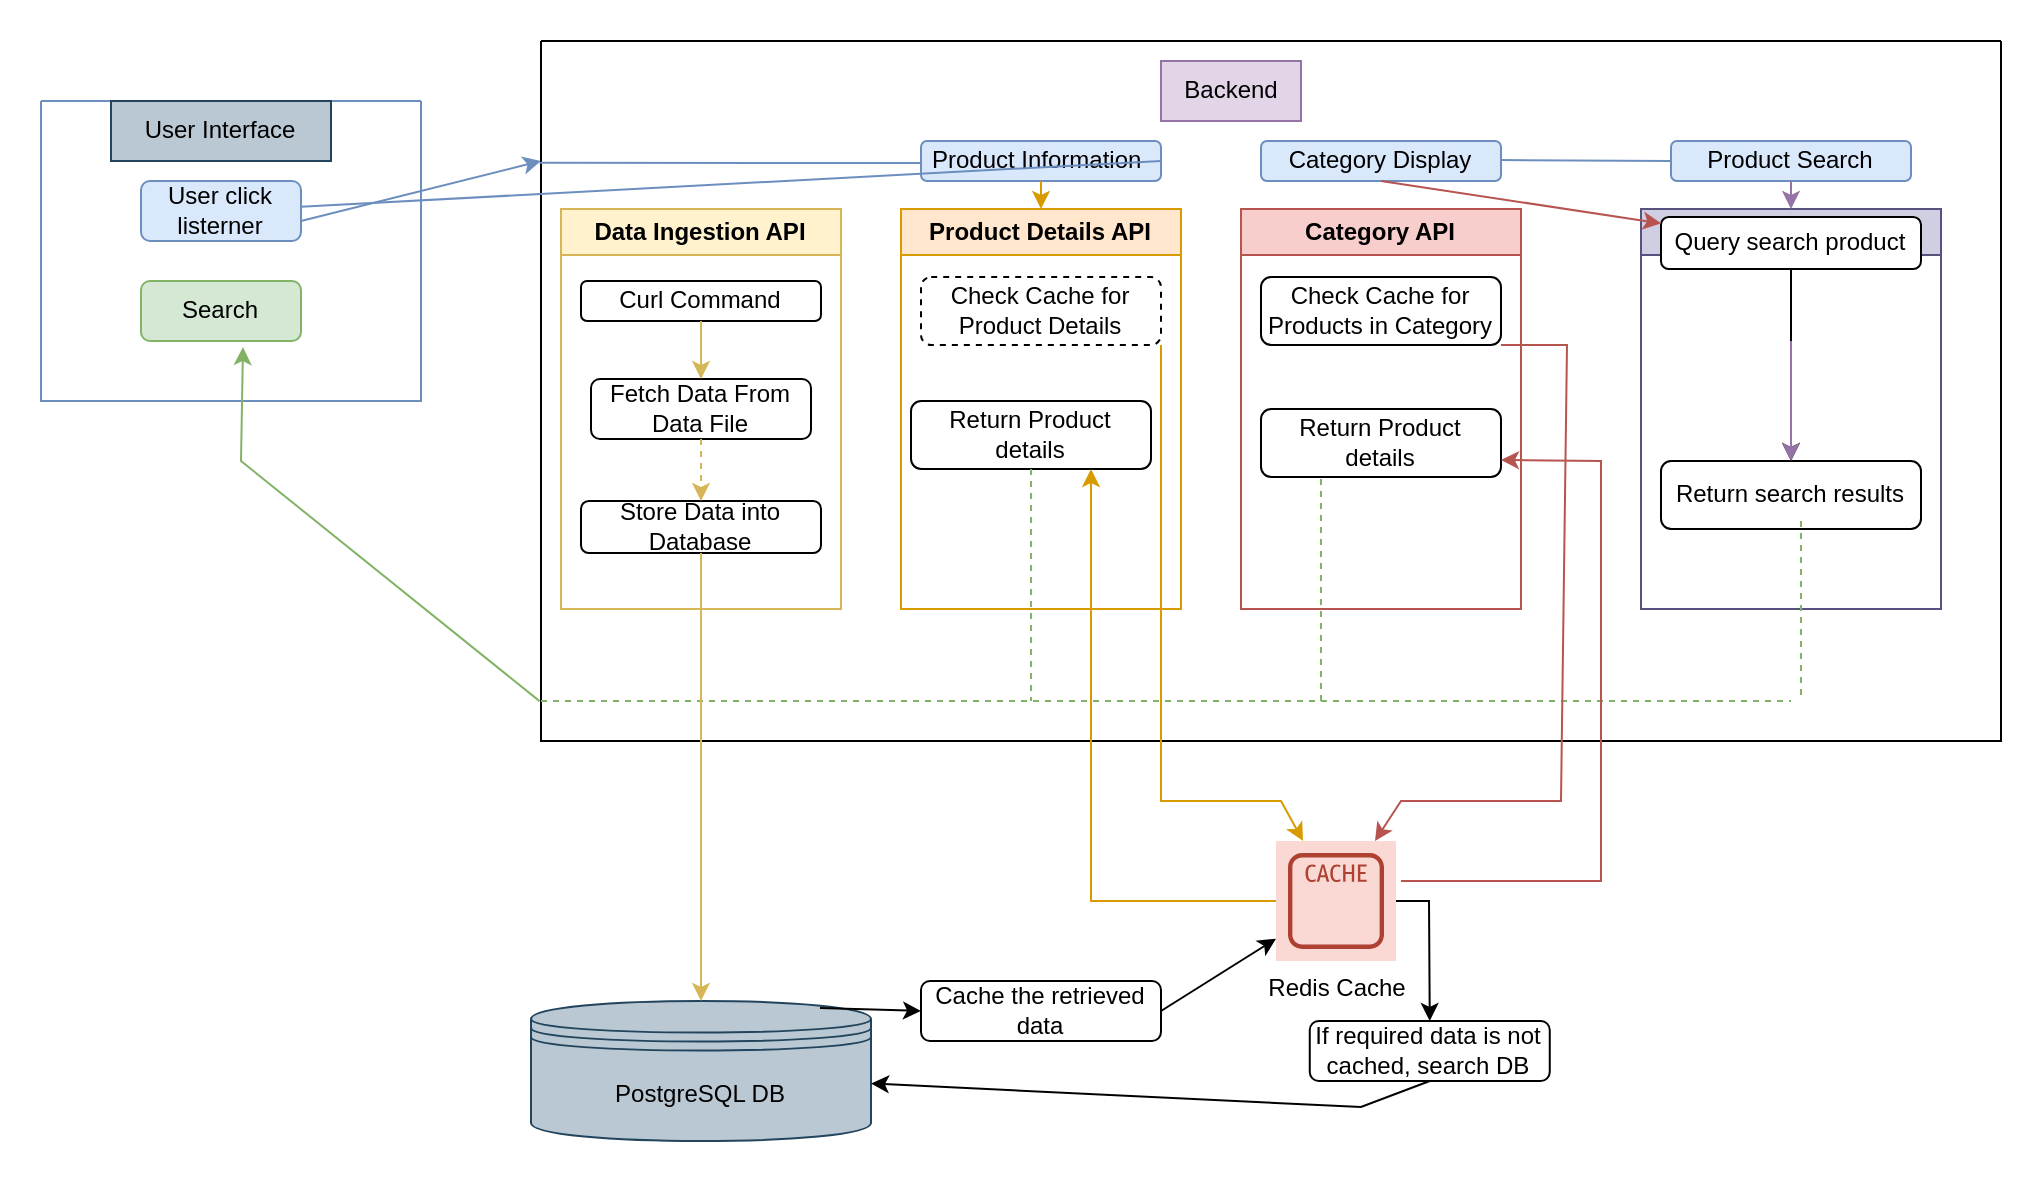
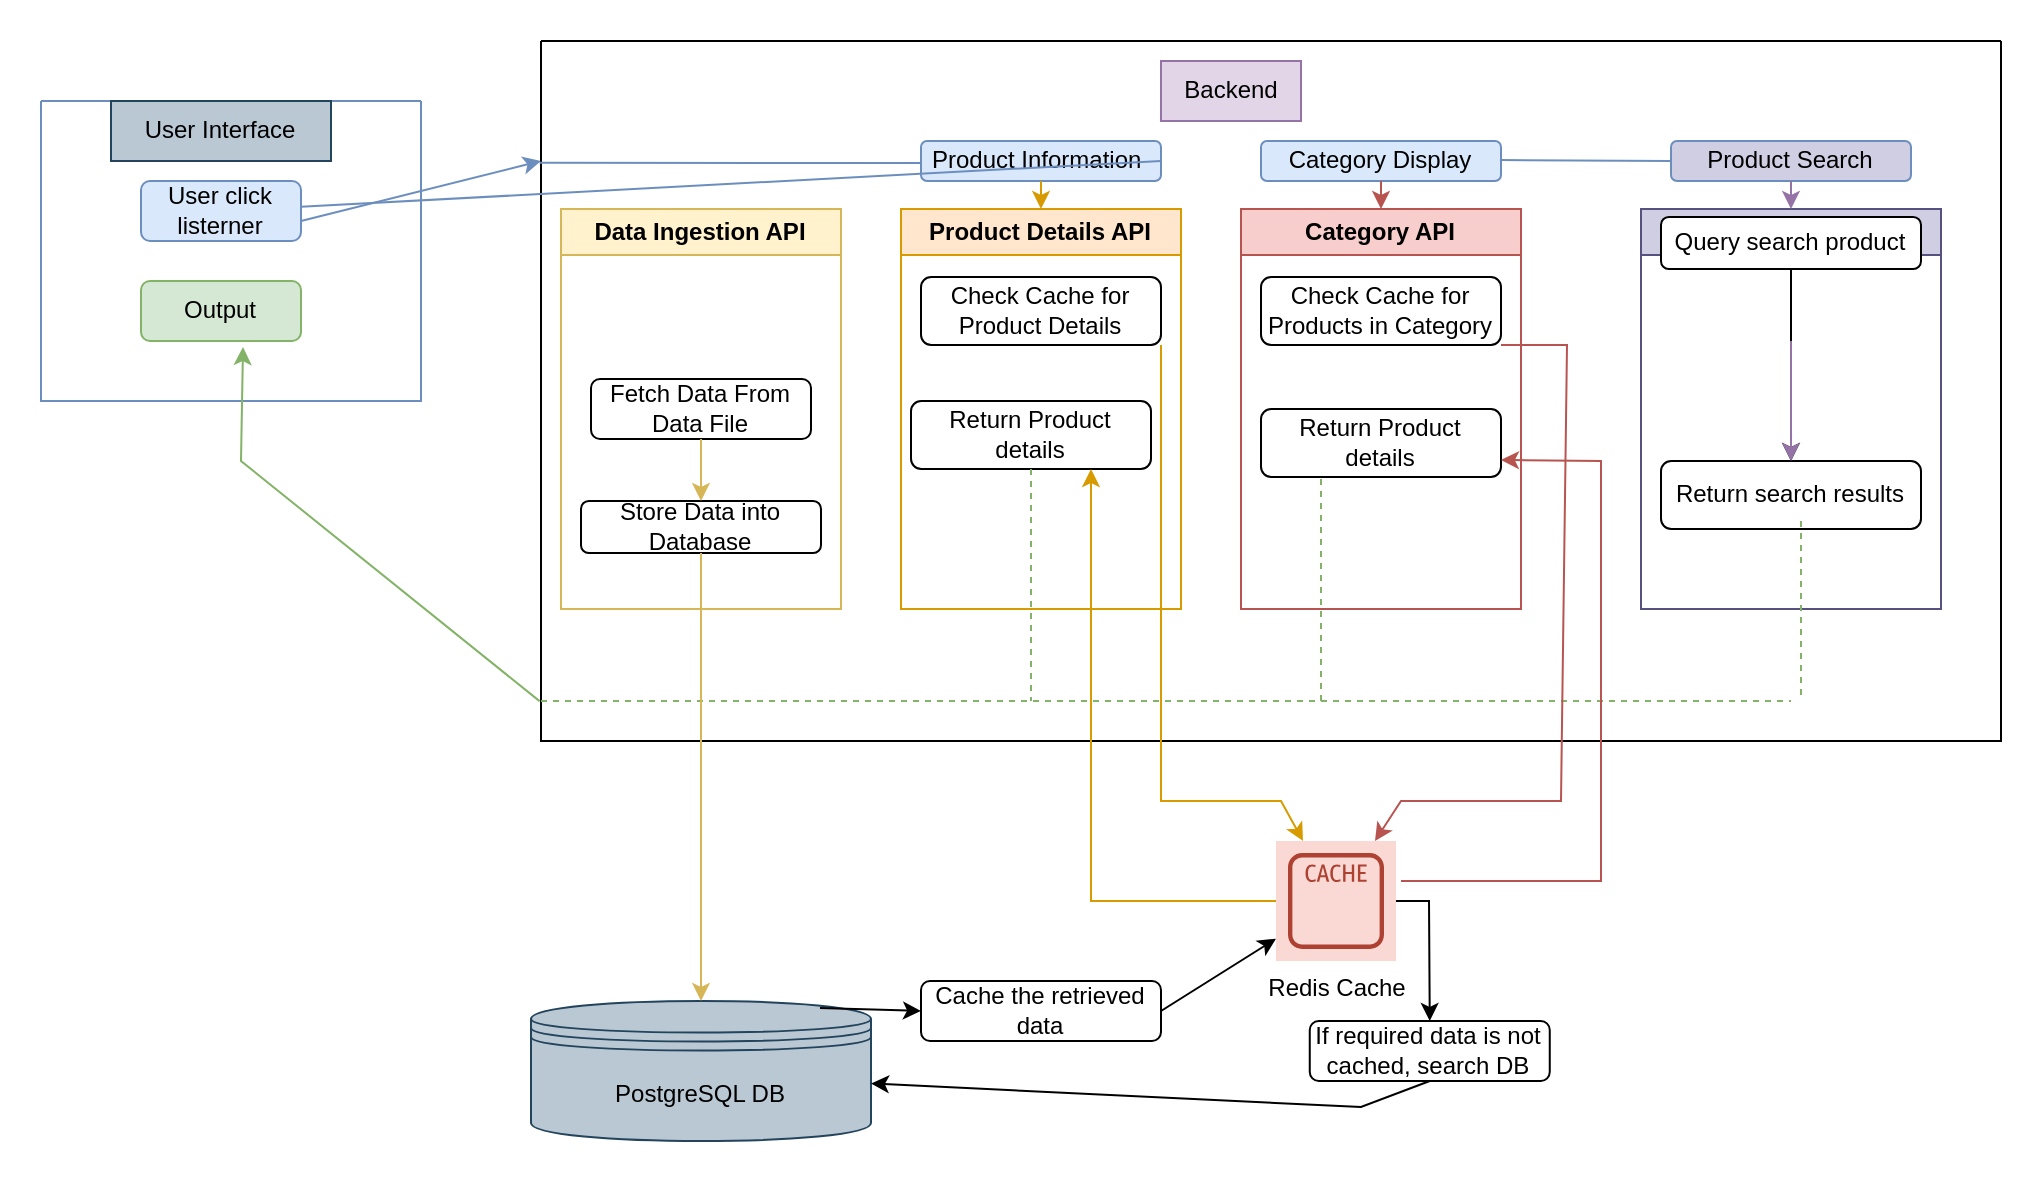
  <mxCell id="0" />
  <mxCell id="1" parent="0" />
  <mxCell id="2" value="" style="swimlane;startSize=0;fillColor=#dae8fc;strokeColor=#6c8ebf;" parent="1" vertex="1"><mxGeometry x="20" y="50" width="190" height="150" as="geometry" /></mxCell>
  <mxCell id="3" value="User Interface" style="text;html=1;fillColor=#bac8d3;align=center;verticalAlign=middle;whiteSpace=wrap;rounded=0;strokeColor=#23445d;" parent="2" vertex="1"><mxGeometry x="35" width="110" height="30" as="geometry" /></mxCell>
  <mxCell id="4" value="User click listerner" style="rounded=1;whiteSpace=wrap;html=1;fillColor=#dae8fc;strokeColor=#6c8ebf;" parent="2" vertex="1"><mxGeometry x="50" y="40" width="80" height="30" as="geometry" /></mxCell>
- <mxCell id="5" value="Search" style="rounded=1;whiteSpace=wrap;html=1;fillColor=#d5e8d4;strokeColor=#82b366;" parent="2" vertex="1"><mxGeometry x="50" y="90" width="80" height="30" as="geometry" /></mxCell>
+ <mxCell id="5" value="Output" style="rounded=1;whiteSpace=wrap;html=1;fillColor=#d5e8d4;strokeColor=#82b366;" parent="2" vertex="1"><mxGeometry x="50" y="90" width="80" height="30" as="geometry" /></mxCell>
  <mxCell id="6" value="" style="endArrow=classic;html=1;rounded=0;fillColor=#dae8fc;strokeColor=#6c8ebf;" parent="2" target="7" edge="1"><mxGeometry width="50" height="50" relative="1" as="geometry"><mxPoint x="130" y="60" as="sourcePoint" /><mxPoint x="180" y="10" as="targetPoint" /><Array as="points"><mxPoint x="250" y="30" /></Array></mxGeometry></mxCell>
  <mxCell id="7" value="" style="swimlane;startSize=0;" parent="1" vertex="1"><mxGeometry x="270" y="20" width="730" height="350" as="geometry" /></mxCell>
  <mxCell id="8" value="Data Ingestion API" style="swimlane;whiteSpace=wrap;html=1;fillColor=#fff2cc;strokeColor=#d6b656;" parent="7" vertex="1"><mxGeometry x="10" y="84" width="140" height="200" as="geometry" /></mxCell>
  <mxCell id="9" value="Fetch Data From Data File" style="rounded=1;whiteSpace=wrap;html=1;" parent="8" vertex="1"><mxGeometry x="15" y="85" width="110" height="30" as="geometry" /></mxCell>
  <mxCell id="10" value="Store Data into Database" style="rounded=1;whiteSpace=wrap;html=1;" parent="8" vertex="1"><mxGeometry x="10" y="146" width="120" height="26" as="geometry" /></mxCell>
- <mxCell id="11" value="Curl Command" style="rounded=1;whiteSpace=wrap;html=1;" parent="8" vertex="1"><mxGeometry x="10" y="36" width="120" height="20" as="geometry" /></mxCell>
- <mxCell id="12" value="" style="endArrow=classic;html=1;rounded=0;exitX=0.5;exitY=1;exitDx=0;exitDy=0;fillColor=#fff2cc;strokeColor=#d6b656;" parent="8" source="11" target="9" edge="1"><mxGeometry width="50" height="50" relative="1" as="geometry"><mxPoint x="140" y="306" as="sourcePoint" /><mxPoint x="190" y="256" as="targetPoint" /></mxGeometry></mxCell>
- <mxCell id="13" value="" style="endArrow=classic;html=1;rounded=0;exitX=0.5;exitY=1;exitDx=0;exitDy=0;fillColor=#fff2cc;strokeColor=#d6b656;dashed=1;" parent="8" source="9" target="10" edge="1"><mxGeometry width="50" height="50" relative="1" as="geometry"><mxPoint x="140" y="306" as="sourcePoint" /><mxPoint x="190" y="256" as="targetPoint" /></mxGeometry></mxCell>
+ <mxCell id="13" value="" style="endArrow=classic;html=1;rounded=0;exitX=0.5;exitY=1;exitDx=0;exitDy=0;fillColor=#fff2cc;strokeColor=#d6b656;" parent="8" source="9" target="10" edge="1"><mxGeometry width="50" height="50" relative="1" as="geometry"><mxPoint x="140" y="306" as="sourcePoint" /><mxPoint x="190" y="256" as="targetPoint" /></mxGeometry></mxCell>
  <mxCell id="14" value="Product Details API" style="swimlane;whiteSpace=wrap;html=1;fillColor=#ffe6cc;strokeColor=#d79b00;" parent="7" vertex="1"><mxGeometry x="180" y="84" width="140" height="200" as="geometry" /></mxCell>
- <mxCell id="15" value="Check Cache for Product Details" style="rounded=1;whiteSpace=wrap;html=1;dashed=1;" parent="14" vertex="1"><mxGeometry x="10" y="34" width="120" height="34" as="geometry" /></mxCell>
+ <mxCell id="15" value="Check Cache for Product Details" style="rounded=1;whiteSpace=wrap;html=1;" parent="14" vertex="1"><mxGeometry x="10" y="34" width="120" height="34" as="geometry" /></mxCell>
  <mxCell id="16" value="Return Product details" style="rounded=1;whiteSpace=wrap;html=1;" parent="14" vertex="1"><mxGeometry x="5" y="96" width="120" height="34" as="geometry" /></mxCell>
  <mxCell id="17" value="Category API" style="swimlane;whiteSpace=wrap;html=1;fillColor=#f8cecc;strokeColor=#b85450;" parent="7" vertex="1"><mxGeometry x="350" y="84" width="140" height="200" as="geometry" /></mxCell>
  <mxCell id="18" value="Check Cache for Products in Category" style="rounded=1;whiteSpace=wrap;html=1;" parent="17" vertex="1"><mxGeometry x="10" y="34" width="120" height="34" as="geometry" /></mxCell>
  <mxCell id="19" value="Return Product details" style="rounded=1;whiteSpace=wrap;html=1;" parent="17" vertex="1"><mxGeometry x="10" y="100" width="120" height="34" as="geometry" /></mxCell>
  <mxCell id="20" value="Backend" style="text;html=1;align=center;verticalAlign=middle;resizable=0;points=[];autosize=1;strokeColor=#9673a6;fillColor=#e1d5e7;fontSize=12;" parent="7" vertex="1"><mxGeometry x="310" y="10" width="70" height="30" as="geometry" /></mxCell>
  <mxCell id="21" value="UNBXD Search API" style="swimlane;whiteSpace=wrap;html=1;strokeWidth=1;fontSize=12;fillColor=#d0cee2;strokeColor=#56517e;" parent="7" vertex="1"><mxGeometry x="550" y="84" width="150" height="200" as="geometry" /></mxCell>
  <mxCell id="22" value="" style="edgeStyle=orthogonalEdgeStyle;rounded=0;orthogonalLoop=1;jettySize=auto;html=1;" parent="21" source="23" target="25" edge="1"><mxGeometry relative="1" as="geometry" /></mxCell>
  <mxCell id="23" value="Query search product" style="rounded=1;whiteSpace=wrap;html=1;strokeWidth=1;fontSize=12;" parent="21" vertex="1"><mxGeometry x="10" y="4" width="130" height="26" as="geometry" /></mxCell>
  <mxCell id="24" style="edgeStyle=orthogonalEdgeStyle;rounded=0;orthogonalLoop=1;jettySize=auto;html=1;exitX=0.5;exitY=1;exitDx=0;exitDy=0;fontSize=12;" parent="21" source="23" target="23" edge="1"><mxGeometry relative="1" as="geometry" /></mxCell>
  <mxCell id="25" value="Return search results" style="rounded=1;whiteSpace=wrap;html=1;strokeWidth=1;fontSize=12;" parent="21" vertex="1"><mxGeometry x="10" y="126" width="130" height="34" as="geometry" /></mxCell>
  <mxCell id="26" value="" style="endArrow=classic;html=1;rounded=0;fontSize=12;fillColor=#e1d5e7;strokeColor=#9673a6;" parent="21" edge="1"><mxGeometry width="50" height="50" relative="1" as="geometry"><mxPoint x="75" y="66" as="sourcePoint" /><mxPoint x="75" y="126" as="targetPoint" /></mxGeometry></mxCell>
  <mxCell id="27" value="Product Information&amp;nbsp;" style="rounded=1;whiteSpace=wrap;html=1;fillColor=#dae8fc;strokeColor=#6c8ebf;" parent="7" vertex="1"><mxGeometry x="190" y="50" width="120" height="20" as="geometry" /></mxCell>
  <mxCell id="28" value="Category Display" style="rounded=1;whiteSpace=wrap;html=1;fillColor=#dae8fc;strokeColor=#6c8ebf;" parent="7" vertex="1"><mxGeometry x="360" y="50" width="120" height="20" as="geometry" /></mxCell>
- <mxCell id="29" value="Product Search" style="rounded=1;whiteSpace=wrap;html=1;fillColor=#dae8fc;strokeColor=#6c8ebf;" parent="7" vertex="1"><mxGeometry x="565" y="50" width="120" height="20" as="geometry" /></mxCell>
+ <mxCell id="29" value="Product Search" style="rounded=1;whiteSpace=wrap;html=1;fillColor=#d0cee2;strokeColor=#6c8ebf;" parent="7" vertex="1"><mxGeometry x="565" y="50" width="120" height="20" as="geometry" /></mxCell>
  <mxCell id="30" value="" style="endArrow=none;html=1;rounded=0;exitX=-0.001;exitY=0.174;exitDx=0;exitDy=0;exitPerimeter=0;fillColor=#dae8fc;strokeColor=#6c8ebf;" parent="7" source="7" edge="1"><mxGeometry width="50" height="50" relative="1" as="geometry"><mxPoint x="260" y="130" as="sourcePoint" /><mxPoint x="190" y="61" as="targetPoint" /></mxGeometry></mxCell>
  <mxCell id="31" value="" style="endArrow=none;html=1;rounded=0;exitX=1;exitY=0.5;exitDx=0;exitDy=0;fillColor=#dae8fc;strokeColor=#6c8ebf;" parent="7" source="27" target="4" edge="1"><mxGeometry width="50" height="50" relative="1" as="geometry"><mxPoint x="260" y="130" as="sourcePoint" /><mxPoint x="310" y="80" as="targetPoint" /></mxGeometry></mxCell>
  <mxCell id="32" value="" style="endArrow=none;html=1;rounded=0;entryX=0;entryY=0.5;entryDx=0;entryDy=0;exitX=1;exitY=0.5;exitDx=0;exitDy=0;fillColor=#dae8fc;strokeColor=#6c8ebf;" parent="7" target="29" edge="1"><mxGeometry width="50" height="50" relative="1" as="geometry"><mxPoint x="480" y="59.5" as="sourcePoint" /><mxPoint x="530" y="59.5" as="targetPoint" /></mxGeometry></mxCell>
  <mxCell id="33" value="" style="endArrow=classic;html=1;rounded=0;exitX=0.5;exitY=1;exitDx=0;exitDy=0;entryX=0.5;entryY=0;entryDx=0;entryDy=0;fillColor=#ffe6cc;strokeColor=#d79b00;" parent="7" source="27" target="14" edge="1"><mxGeometry width="50" height="50" relative="1" as="geometry"><mxPoint x="260" y="130" as="sourcePoint" /><mxPoint x="310" y="80" as="targetPoint" /></mxGeometry></mxCell>
- <mxCell id="34" value="" style="endArrow=classic;html=1;rounded=0;exitX=0.5;exitY=1;exitDx=0;exitDy=0;fillColor=#f8cecc;strokeColor=#b85450;" parent="7" source="28" target="23" edge="1"><mxGeometry width="50" height="50" relative="1" as="geometry"><mxPoint x="260" y="130" as="sourcePoint" /><mxPoint x="310" y="80" as="targetPoint" /></mxGeometry></mxCell>
+ <mxCell id="34" value="" style="endArrow=classic;html=1;rounded=0;exitX=0.5;exitY=1;exitDx=0;exitDy=0;entryX=0.5;entryY=0;entryDx=0;entryDy=0;fillColor=#f8cecc;strokeColor=#b85450;" parent="7" source="28" target="17" edge="1"><mxGeometry width="50" height="50" relative="1" as="geometry"><mxPoint x="260" y="130" as="sourcePoint" /><mxPoint x="310" y="80" as="targetPoint" /></mxGeometry></mxCell>
  <mxCell id="35" value="" style="endArrow=classic;html=1;rounded=0;exitX=0.5;exitY=1;exitDx=0;exitDy=0;entryX=0.5;entryY=0;entryDx=0;entryDy=0;fillColor=#e1d5e7;strokeColor=#9673a6;" parent="7" source="29" target="21" edge="1"><mxGeometry width="50" height="50" relative="1" as="geometry"><mxPoint x="260" y="130" as="sourcePoint" /><mxPoint x="310" y="80" as="targetPoint" /></mxGeometry></mxCell>
  <mxCell id="36" value="" style="endArrow=none;dashed=1;html=1;rounded=0;entryX=0.25;entryY=1;entryDx=0;entryDy=0;fillColor=#d5e8d4;strokeColor=#82b366;" parent="7" target="19" edge="1"><mxGeometry width="50" height="50" relative="1" as="geometry"><mxPoint y="330" as="sourcePoint" /><mxPoint x="310" y="80" as="targetPoint" /><Array as="points"><mxPoint x="390" y="330" /></Array></mxGeometry></mxCell>
  <mxCell id="37" value="" style="endArrow=none;dashed=1;html=1;rounded=0;fillColor=#d5e8d4;strokeColor=#82b366;" parent="7" edge="1"><mxGeometry width="50" height="50" relative="1" as="geometry"><mxPoint y="330" as="sourcePoint" /><mxPoint x="625" y="330" as="targetPoint" /><Array as="points"><mxPoint x="625" y="330" /></Array></mxGeometry></mxCell>
  <mxCell id="38" value="Redis Cache" style="sketch=0;outlineConnect=0;strokeColor=#ae4132;fillColor=#fad9d5;dashed=0;verticalLabelPosition=bottom;verticalAlign=top;align=center;html=1;fontSize=12;fontStyle=0;aspect=fixed;shape=mxgraph.aws4.resourceIcon;resIcon=mxgraph.aws4.cache_node;" parent="1" vertex="1"><mxGeometry x="637.5" y="420" width="60" height="60" as="geometry" /></mxCell>
  <mxCell id="39" value="PostgreSQL DB" style="shape=datastore;whiteSpace=wrap;html=1;fillColor=#bac8d3;strokeColor=#23445d;" parent="1" vertex="1"><mxGeometry x="265" y="500" width="170" height="70" as="geometry" /></mxCell>
  <mxCell id="40" value="" style="endArrow=classic;html=1;rounded=0;exitX=0.5;exitY=1;exitDx=0;exitDy=0;entryX=0.5;entryY=0;entryDx=0;entryDy=0;fillColor=#fff2cc;strokeColor=#d6b656;" parent="1" source="10" target="39" edge="1"><mxGeometry width="50" height="50" relative="1" as="geometry"><mxPoint x="420" y="410" as="sourcePoint" /><mxPoint x="470" y="360" as="targetPoint" /><Array as="points"><mxPoint x="350" y="370" /></Array></mxGeometry></mxCell>
  <mxCell id="41" value="If required data is not cached, search DB" style="rounded=1;whiteSpace=wrap;html=1;" parent="1" vertex="1"><mxGeometry x="654.38" y="510" width="120" height="30" as="geometry" /></mxCell>
  <mxCell id="42" value="" style="endArrow=classic;html=1;rounded=0;exitX=1;exitY=1;exitDx=0;exitDy=0;fillColor=#ffe6cc;strokeColor=#d79b00;" parent="1" source="15" target="38" edge="1"><mxGeometry width="50" height="50" relative="1" as="geometry"><mxPoint x="420" y="400" as="sourcePoint" /><mxPoint x="670" y="400" as="targetPoint" /><Array as="points"><mxPoint x="580" y="400" /><mxPoint x="640" y="400" /></Array></mxGeometry></mxCell>
  <mxCell id="43" value="" style="endArrow=classic;html=1;rounded=0;entryX=0.5;entryY=0;entryDx=0;entryDy=0;" parent="1" source="38" target="41" edge="1"><mxGeometry width="50" height="50" relative="1" as="geometry"><mxPoint x="420" y="400" as="sourcePoint" /><mxPoint x="470" y="350" as="targetPoint" /><Array as="points"><mxPoint x="714" y="450" /></Array></mxGeometry></mxCell>
  <mxCell id="44" value="" style="endArrow=classic;html=1;rounded=0;entryX=1;entryY=0.589;entryDx=0;entryDy=0;entryPerimeter=0;exitX=0.5;exitY=1;exitDx=0;exitDy=0;" parent="1" source="41" target="39" edge="1"><mxGeometry width="50" height="50" relative="1" as="geometry"><mxPoint x="420" y="400" as="sourcePoint" /><mxPoint x="470" y="350" as="targetPoint" /><Array as="points"><mxPoint x="680" y="553" /></Array></mxGeometry></mxCell>
  <mxCell id="45" value="Cache the retrieved data" style="rounded=1;whiteSpace=wrap;html=1;" parent="1" vertex="1"><mxGeometry x="460" y="490" width="120" height="30" as="geometry" /></mxCell>
  <mxCell id="46" value="" style="endArrow=classic;html=1;rounded=0;exitX=0.85;exitY=0.05;exitDx=0;exitDy=0;exitPerimeter=0;entryX=0;entryY=0.5;entryDx=0;entryDy=0;" parent="1" source="39" target="45" edge="1"><mxGeometry width="50" height="50" relative="1" as="geometry"><mxPoint x="420" y="390" as="sourcePoint" /><mxPoint x="470" y="340" as="targetPoint" /><Array as="points" /></mxGeometry></mxCell>
  <mxCell id="47" value="" style="endArrow=classic;html=1;rounded=0;exitX=1;exitY=1;exitDx=0;exitDy=0;fillColor=#f8cecc;strokeColor=#b85450;" parent="1" source="18" target="38" edge="1"><mxGeometry width="50" height="50" relative="1" as="geometry"><mxPoint x="700" y="172" as="sourcePoint" /><mxPoint x="680" y="410" as="targetPoint" /><Array as="points"><mxPoint x="783" y="172" /><mxPoint x="780" y="400" /><mxPoint x="700" y="400" /></Array></mxGeometry></mxCell>
  <mxCell id="48" value="" style="endArrow=classic;html=1;rounded=0;exitX=1;exitY=0.5;exitDx=0;exitDy=0;" parent="1" source="45" target="38" edge="1"><mxGeometry width="50" height="50" relative="1" as="geometry"><mxPoint x="420" y="380" as="sourcePoint" /><mxPoint x="470" y="330" as="targetPoint" /></mxGeometry></mxCell>
  <mxCell id="49" value="" style="endArrow=classic;html=1;rounded=0;fontSize=12;entryX=1;entryY=0.75;entryDx=0;entryDy=0;fillColor=#f8cecc;strokeColor=#b85450;" parent="1" target="19" edge="1"><mxGeometry width="50" height="50" relative="1" as="geometry"><mxPoint x="700" y="440" as="sourcePoint" /><mxPoint x="850" y="230" as="targetPoint" /><Array as="points"><mxPoint x="800" y="440" /><mxPoint x="800" y="230" /></Array></mxGeometry></mxCell>
  <mxCell id="50" value="" style="endArrow=classic;html=1;rounded=0;fontSize=12;entryX=0.75;entryY=1;entryDx=0;entryDy=0;fillColor=#ffe6cc;strokeColor=#d79b00;" parent="1" source="38" target="16" edge="1"><mxGeometry width="50" height="50" relative="1" as="geometry"><mxPoint x="800" y="270" as="sourcePoint" /><mxPoint x="470" y="350" as="targetPoint" /><Array as="points"><mxPoint x="545" y="450" /><mxPoint x="545" y="270" /></Array></mxGeometry></mxCell>
  <mxCell id="51" value="" style="endArrow=none;dashed=1;html=1;rounded=0;exitX=0.5;exitY=1;exitDx=0;exitDy=0;fillColor=#d5e8d4;strokeColor=#82b366;" parent="1" source="16" edge="1"><mxGeometry width="50" height="50" relative="1" as="geometry"><mxPoint x="530" y="150" as="sourcePoint" /><mxPoint x="515" y="350" as="targetPoint" /></mxGeometry></mxCell>
  <mxCell id="52" value="" style="endArrow=classic;html=1;rounded=0;exitX=-0.001;exitY=0.943;exitDx=0;exitDy=0;exitPerimeter=0;fillColor=#d5e8d4;strokeColor=#82b366;" parent="1" source="7" edge="1"><mxGeometry width="50" height="50" relative="1" as="geometry"><mxPoint x="530" y="150" as="sourcePoint" /><mxPoint x="121" y="173" as="targetPoint" /><Array as="points"><mxPoint x="120" y="230" /></Array></mxGeometry></mxCell>
  <mxCell id="53" value="" style="endArrow=none;dashed=1;html=1;rounded=0;fillColor=#d5e8d4;strokeColor=#82b366;" parent="1" edge="1"><mxGeometry width="50" height="50" relative="1" as="geometry"><mxPoint x="900" y="260" as="sourcePoint" /><mxPoint x="900" y="350" as="targetPoint" /></mxGeometry></mxCell>
